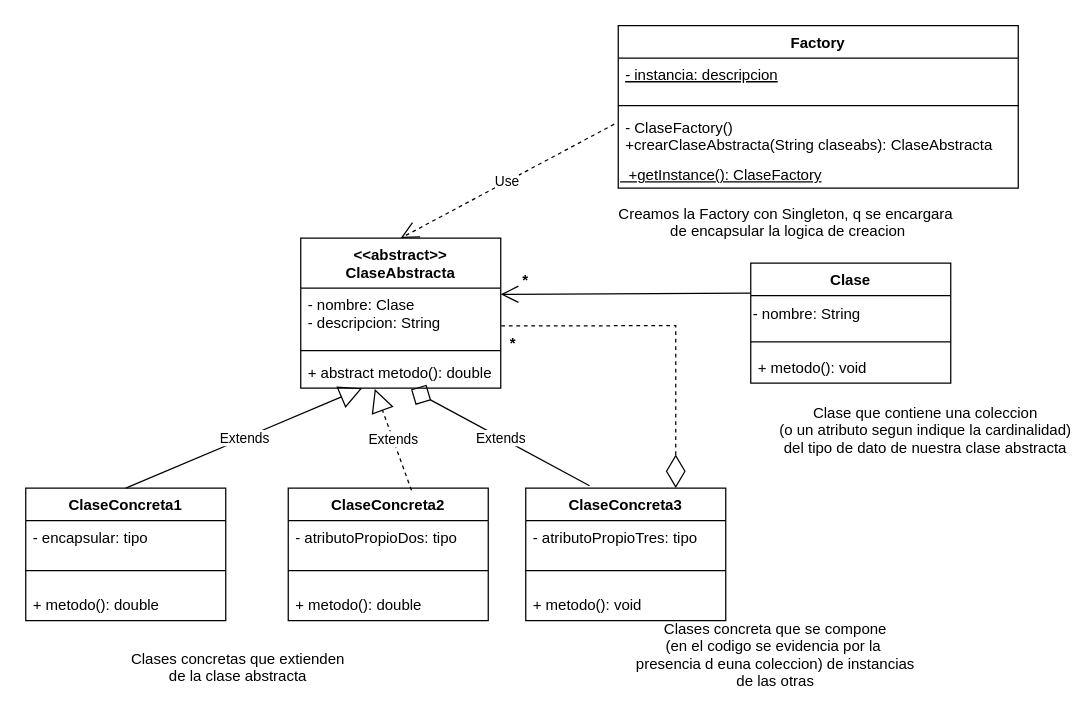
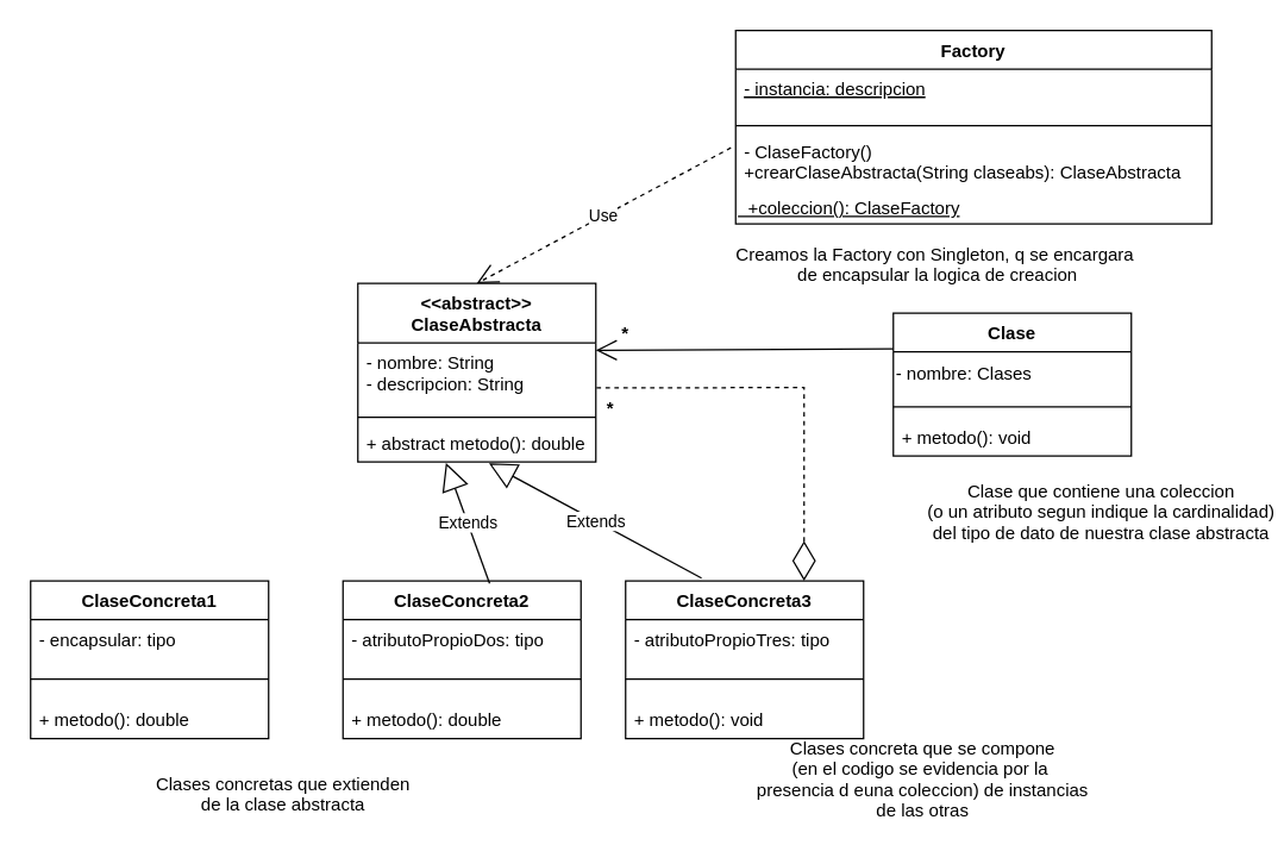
  <mxCell id="0" />
  <mxCell id="1" parent="0" />
  <mxCell id="2" value="&lt;&lt;abstract&gt;&gt;&#10;ClaseAbstracta" style="swimlane;fontStyle=1;align=center;verticalAlign=top;childLayout=stackLayout;horizontal=1;startSize=40;horizontalStack=0;resizeParent=1;resizeParentMax=0;resizeLast=0;collapsible=1;marginBottom=0;" parent="1" vertex="1"><mxGeometry x="240" y="190" width="160" height="120" as="geometry" /></mxCell>
- <mxCell id="3" value="- nombre: Clase&#10;- descripcion: String" style="text;strokeColor=none;fillColor=none;align=left;verticalAlign=top;spacingLeft=4;spacingRight=4;overflow=hidden;rotatable=0;points=[[0,0.5],[1,0.5]];portConstraint=eastwest;" parent="2" vertex="1"><mxGeometry y="40" width="160" height="46" as="geometry" /></mxCell>
+ <mxCell id="3" value="- nombre: String&#10;- descripcion: String" style="text;strokeColor=none;fillColor=none;align=left;verticalAlign=top;spacingLeft=4;spacingRight=4;overflow=hidden;rotatable=0;points=[[0,0.5],[1,0.5]];portConstraint=eastwest;" parent="2" vertex="1"><mxGeometry y="40" width="160" height="46" as="geometry" /></mxCell>
  <mxCell id="4" value="" style="line;strokeWidth=1;fillColor=none;align=left;verticalAlign=middle;spacingTop=-1;spacingLeft=3;spacingRight=3;rotatable=0;labelPosition=right;points=[];portConstraint=eastwest;strokeColor=inherit;" parent="2" vertex="1"><mxGeometry y="86" width="160" height="8" as="geometry" /></mxCell>
  <mxCell id="5" value="+ abstract metodo(): double" style="text;strokeColor=none;fillColor=none;align=left;verticalAlign=top;spacingLeft=4;spacingRight=4;overflow=hidden;rotatable=0;points=[[0,0.5],[1,0.5]];portConstraint=eastwest;" parent="2" vertex="1"><mxGeometry y="94" width="160" height="26" as="geometry" /></mxCell>
  <mxCell id="6" value="Factory" style="swimlane;fontStyle=1;align=center;verticalAlign=top;childLayout=stackLayout;horizontal=1;startSize=26;horizontalStack=0;resizeParent=1;resizeParentMax=0;resizeLast=0;collapsible=1;marginBottom=0;" parent="1" vertex="1"><mxGeometry x="494" width="320" height="130" as="geometry" y="20" /></mxCell>
  <mxCell id="7" value="- instancia: descripcion" style="text;strokeColor=none;fillColor=none;align=left;verticalAlign=top;spacingLeft=4;spacingRight=4;overflow=hidden;rotatable=0;points=[[0,0.5],[1,0.5]];portConstraint=eastwest;fontStyle=4" parent="6" vertex="1"><mxGeometry y="26" width="320" height="34" as="geometry" /></mxCell>
  <mxCell id="8" value="" style="line;strokeWidth=1;fillColor=none;align=left;verticalAlign=middle;spacingTop=-1;spacingLeft=3;spacingRight=3;rotatable=0;labelPosition=right;points=[];portConstraint=eastwest;strokeColor=inherit;" parent="6" vertex="1"><mxGeometry y="60" width="320" height="8" as="geometry" /></mxCell>
  <mxCell id="9" value="- ClaseFactory()&#10;+crearClaseAbstracta(String claseabs): ClaseAbstracta" style="text;strokeColor=none;fillColor=none;align=left;verticalAlign=top;spacingLeft=4;spacingRight=4;overflow=hidden;rotatable=0;points=[[0,0.5],[1,0.5]];portConstraint=eastwest;" parent="6" vertex="1"><mxGeometry y="68" width="320" height="42" as="geometry" /></mxCell>
- <mxCell id="10" value="&lt;span style=&quot;&quot;&gt;&amp;nbsp; +getInstance(): ClaseFactory&lt;/span&gt;" style="text;html=1;strokeColor=none;fillColor=none;align=left;verticalAlign=middle;whiteSpace=wrap;rounded=0;fontStyle=4" vertex="1" parent="6"><mxGeometry y="110" width="320" height="20" as="geometry" /></mxCell>
+ <mxCell id="10" value="&lt;span style=&quot;&quot;&gt;&amp;nbsp; +coleccion(): ClaseFactory&lt;/span&gt;" style="text;html=1;strokeColor=none;fillColor=none;align=left;verticalAlign=middle;whiteSpace=wrap;rounded=0;fontStyle=4" vertex="1" parent="6"><mxGeometry y="110" width="320" height="20" as="geometry" /></mxCell>
  <mxCell id="11" value="ClaseConcreta1" style="swimlane;fontStyle=1;align=center;verticalAlign=top;childLayout=stackLayout;horizontal=1;startSize=26;horizontalStack=0;resizeParent=1;resizeParentMax=0;resizeLast=0;collapsible=1;marginBottom=0;" parent="1" vertex="1"><mxGeometry x="20" y="390" width="160" height="106" as="geometry" /></mxCell>
  <mxCell id="12" value="- encapsular: tipo" style="text;strokeColor=none;fillColor=none;align=left;verticalAlign=top;spacingLeft=4;spacingRight=4;overflow=hidden;rotatable=0;points=[[0,0.5],[1,0.5]];portConstraint=eastwest;" parent="11" vertex="1"><mxGeometry y="26" width="160" height="26" as="geometry" /></mxCell>
  <mxCell id="13" value="" style="line;strokeWidth=1;fillColor=none;align=left;verticalAlign=middle;spacingTop=-1;spacingLeft=3;spacingRight=3;rotatable=0;labelPosition=right;points=[];portConstraint=eastwest;strokeColor=inherit;" parent="11" vertex="1"><mxGeometry y="52" width="160" height="28" as="geometry" /></mxCell>
  <mxCell id="14" value="+ metodo(): double" style="text;strokeColor=none;fillColor=none;align=left;verticalAlign=top;spacingLeft=4;spacingRight=4;overflow=hidden;rotatable=0;points=[[0,0.5],[1,0.5]];portConstraint=eastwest;" parent="11" vertex="1"><mxGeometry y="80" width="160" height="26" as="geometry" /></mxCell>
  <mxCell id="15" value="Clase" style="swimlane;fontStyle=1;align=center;verticalAlign=top;childLayout=stackLayout;horizontal=1;startSize=26;horizontalStack=0;resizeParent=1;resizeParentMax=0;resizeLast=0;collapsible=1;marginBottom=0;" parent="1" vertex="1"><mxGeometry x="600" y="210" width="160" height="96" as="geometry" /></mxCell>
- <mxCell id="16" value="- nombre: String" style="text;html=1;align=left;verticalAlign=middle;resizable=0;points=[];autosize=1;strokeColor=none;fillColor=none;" parent="15" vertex="1"><mxGeometry y="26" width="160" height="30" as="geometry" /></mxCell>
+ <mxCell id="16" value="- nombre: Clases" style="text;html=1;align=left;verticalAlign=middle;resizable=0;points=[];autosize=1;strokeColor=none;fillColor=none;" parent="15" vertex="1"><mxGeometry y="26" width="160" height="30" as="geometry" /></mxCell>
  <mxCell id="17" value="" style="line;strokeWidth=1;fillColor=none;align=left;verticalAlign=middle;spacingTop=-1;spacingLeft=3;spacingRight=3;rotatable=0;labelPosition=right;points=[];portConstraint=eastwest;strokeColor=inherit;" parent="15" vertex="1"><mxGeometry y="56" width="160" height="14" as="geometry" /></mxCell>
  <mxCell id="18" value="+ metodo(): void" style="text;strokeColor=none;fillColor=none;align=left;verticalAlign=top;spacingLeft=4;spacingRight=4;overflow=hidden;rotatable=0;points=[[0,0.5],[1,0.5]];portConstraint=eastwest;" parent="15" vertex="1"><mxGeometry y="70" width="160" height="26" as="geometry" /></mxCell>
  <mxCell id="19" value="Use" style="endArrow=open;endSize=12;dashed=1;html=1;rounded=0;entryX=0.5;entryY=0;entryDx=0;entryDy=0;exitX=-0.01;exitY=0.258;exitDx=0;exitDy=0;exitPerimeter=0;" parent="1" source="9" target="2" edge="1"><mxGeometry width="160" relative="1" as="geometry"><mxPoint x="410" y="270" as="sourcePoint" /><mxPoint x="570" y="270" as="targetPoint" /></mxGeometry></mxCell>
  <mxCell id="20" value="*" style="text;align=center;fontStyle=1;verticalAlign=middle;spacingLeft=3;spacingRight=3;strokeColor=none;rotatable=0;points=[[0,0.5],[1,0.5]];portConstraint=eastwest;" parent="1" vertex="1"><mxGeometry x="370" y="260" width="80" height="26" as="geometry" /></mxCell>
- <mxCell id="21" value="Extends" style="endArrow=block;endSize=16;endFill=0;html=1;rounded=0;exitX=0.5;exitY=0;exitDx=0;exitDy=0;" parent="1" source="11" target="5" edge="1"><mxGeometry width="160" relative="1" as="geometry"><mxPoint x="410" y="270" as="sourcePoint" /><mxPoint x="300" y="280" as="targetPoint" /></mxGeometry></mxCell>
- <mxCell id="22" value="Extends" style="endArrow=diamond;endSize=16;endFill=0;html=1;rounded=0;exitX=0.319;exitY=-0.018;exitDx=0;exitDy=0;entryX=0.551;entryY=1.037;entryDx=0;entryDy=0;entryPerimeter=0;exitPerimeter=0;" parent="1" source="25" target="5" edge="1"><mxGeometry width="160" relative="1" as="geometry"><mxPoint x="507.52" y="398.62" as="sourcePoint" /><mxPoint x="307.52" y="297.68" as="targetPoint" /></mxGeometry></mxCell>
+ <mxCell id="22" value="Extends" style="endArrow=block;endSize=16;endFill=0;html=1;rounded=0;exitX=0.319;exitY=-0.018;exitDx=0;exitDy=0;entryX=0.551;entryY=1.037;entryDx=0;entryDy=0;entryPerimeter=0;exitPerimeter=0;" parent="1" source="25" target="5" edge="1"><mxGeometry width="160" relative="1" as="geometry"><mxPoint x="507.52" y="398.62" as="sourcePoint" /><mxPoint x="307.52" y="297.68" as="targetPoint" /></mxGeometry></mxCell>
  <mxCell id="23" value="Creamos la Factory con Singleton, q se encargara &#10;de encapsular la logica de creacion" style="text;align=center;fontStyle=0;verticalAlign=middle;spacingLeft=3;spacingRight=3;strokeColor=none;rotatable=0;points=[[0,0.5],[1,0.5]];portConstraint=eastwest;" parent="1" vertex="1"><mxGeometry x="590" y="164" width="80" height="26" as="geometry" /></mxCell>
  <mxCell id="24" value="Clase que contiene una coleccion&#10;(o un atributo segun indique la cardinalidad)&#10;del tipo de dato de nuestra clase abstracta" style="text;align=center;fontStyle=0;verticalAlign=middle;spacingLeft=3;spacingRight=3;strokeColor=none;rotatable=0;points=[[0,0.5],[1,0.5]];portConstraint=eastwest;" parent="1" vertex="1"><mxGeometry x="700" y="330" width="80" height="26" as="geometry" /></mxCell>
  <mxCell id="25" value="ClaseConcreta3" style="swimlane;fontStyle=1;align=center;verticalAlign=top;childLayout=stackLayout;horizontal=1;startSize=26;horizontalStack=0;resizeParent=1;resizeParentMax=0;resizeLast=0;collapsible=1;marginBottom=0;" parent="1" vertex="1"><mxGeometry x="420" y="390" width="160" height="106" as="geometry" /></mxCell>
  <mxCell id="26" value="- atributoPropioTres: tipo" style="text;strokeColor=none;fillColor=none;align=left;verticalAlign=top;spacingLeft=4;spacingRight=4;overflow=hidden;rotatable=0;points=[[0,0.5],[1,0.5]];portConstraint=eastwest;" parent="25" vertex="1"><mxGeometry y="26" width="160" height="26" as="geometry" /></mxCell>
  <mxCell id="27" value="" style="line;strokeWidth=1;fillColor=none;align=left;verticalAlign=middle;spacingTop=-1;spacingLeft=3;spacingRight=3;rotatable=0;labelPosition=right;points=[];portConstraint=eastwest;strokeColor=inherit;" parent="25" vertex="1"><mxGeometry y="52" width="160" height="28" as="geometry" /></mxCell>
  <mxCell id="28" value="+ metodo(): void" style="text;strokeColor=none;fillColor=none;align=left;verticalAlign=top;spacingLeft=4;spacingRight=4;overflow=hidden;rotatable=0;points=[[0,0.5],[1,0.5]];portConstraint=eastwest;" parent="25" vertex="1"><mxGeometry y="80" width="160" height="26" as="geometry" /></mxCell>
  <mxCell id="29" value="ClaseConcreta2" style="swimlane;fontStyle=1;align=center;verticalAlign=top;childLayout=stackLayout;horizontal=1;startSize=26;horizontalStack=0;resizeParent=1;resizeParentMax=0;resizeLast=0;collapsible=1;marginBottom=0;" parent="1" vertex="1"><mxGeometry x="230" y="390" width="160" height="106" as="geometry" /></mxCell>
  <mxCell id="30" value="- atributoPropioDos: tipo" style="text;strokeColor=none;fillColor=none;align=left;verticalAlign=top;spacingLeft=4;spacingRight=4;overflow=hidden;rotatable=0;points=[[0,0.5],[1,0.5]];portConstraint=eastwest;" parent="29" vertex="1"><mxGeometry y="26" width="160" height="26" as="geometry" /></mxCell>
  <mxCell id="31" value="" style="line;strokeWidth=1;fillColor=none;align=left;verticalAlign=middle;spacingTop=-1;spacingLeft=3;spacingRight=3;rotatable=0;labelPosition=right;points=[];portConstraint=eastwest;strokeColor=inherit;" parent="29" vertex="1"><mxGeometry y="52" width="160" height="28" as="geometry" /></mxCell>
  <mxCell id="32" value="+ metodo(): double" style="text;strokeColor=none;fillColor=none;align=left;verticalAlign=top;spacingLeft=4;spacingRight=4;overflow=hidden;rotatable=0;points=[[0,0.5],[1,0.5]];portConstraint=eastwest;" parent="29" vertex="1"><mxGeometry y="80" width="160" height="26" as="geometry" /></mxCell>
- <mxCell id="33" value="Extends" style="endArrow=block;endSize=16;endFill=0;html=1;rounded=0;exitX=0.616;exitY=0.016;exitDx=0;exitDy=0;entryX=0.37;entryY=1.024;entryDx=0;entryDy=0;entryPerimeter=0;exitPerimeter=0;dashed=1;" parent="1" source="29" target="5" edge="1"><mxGeometry width="160" relative="1" as="geometry"><mxPoint x="110" y="400" as="sourcePoint" /><mxPoint x="336.415" y="360" as="targetPoint" /></mxGeometry></mxCell>
+ <mxCell id="33" value="Extends" style="endArrow=block;endSize=16;endFill=0;html=1;rounded=0;exitX=0.616;exitY=0.016;exitDx=0;exitDy=0;entryX=0.37;entryY=1.024;entryDx=0;entryDy=0;entryPerimeter=0;exitPerimeter=0;" parent="1" source="29" target="5" edge="1"><mxGeometry width="160" relative="1" as="geometry"><mxPoint x="110" y="400" as="sourcePoint" /><mxPoint x="336.415" y="360" as="targetPoint" /></mxGeometry></mxCell>
  <mxCell id="34" value="" style="endArrow=diamondThin;endFill=0;endSize=24;html=1;rounded=0;entryX=0.75;entryY=0;entryDx=0;entryDy=0;exitX=1.003;exitY=0.658;exitDx=0;exitDy=0;exitPerimeter=0;dashed=1;" parent="1" source="3" target="25" edge="1"><mxGeometry width="160" relative="1" as="geometry"><mxPoint x="250" y="270" as="sourcePoint" /><mxPoint x="410" y="270" as="targetPoint" /><Array as="points"><mxPoint x="540" y="260" /></Array></mxGeometry></mxCell>
  <mxCell id="35" value="*" style="text;align=center;fontStyle=1;verticalAlign=middle;spacingLeft=3;spacingRight=3;strokeColor=none;rotatable=0;points=[[0,0.5],[1,0.5]];portConstraint=eastwest;" parent="1" vertex="1"><mxGeometry x="380" y="210" width="80" height="26" as="geometry" /></mxCell>
  <mxCell id="36" value="" style="endArrow=open;endFill=1;endSize=12;html=1;rounded=0;exitX=0;exitY=0.25;exitDx=0;exitDy=0;" parent="1" source="15" edge="1"><mxGeometry width="160" relative="1" as="geometry"><mxPoint x="350" y="280" as="sourcePoint" /><mxPoint x="400" y="235" as="targetPoint" /></mxGeometry></mxCell>
  <mxCell id="37" value="Clases concretas que extienden&#10;de la clase abstracta" style="text;align=center;fontStyle=0;verticalAlign=middle;spacingLeft=3;spacingRight=3;strokeColor=none;rotatable=0;points=[[0,0.5],[1,0.5]];portConstraint=eastwest;" parent="1" vertex="1"><mxGeometry x="150" y="520" width="80" height="26" as="geometry" /></mxCell>
  <mxCell id="38" value="Clases concreta que se compone&#10;(en el codigo se evidencia por la &#10;presencia d euna coleccion) de instancias&#10;de las otras" style="text;align=center;fontStyle=0;verticalAlign=middle;spacingLeft=3;spacingRight=3;strokeColor=none;rotatable=0;points=[[0,0.5],[1,0.5]];portConstraint=eastwest;" parent="1" vertex="1"><mxGeometry x="580" y="510" width="80" height="26" as="geometry" /></mxCell>
